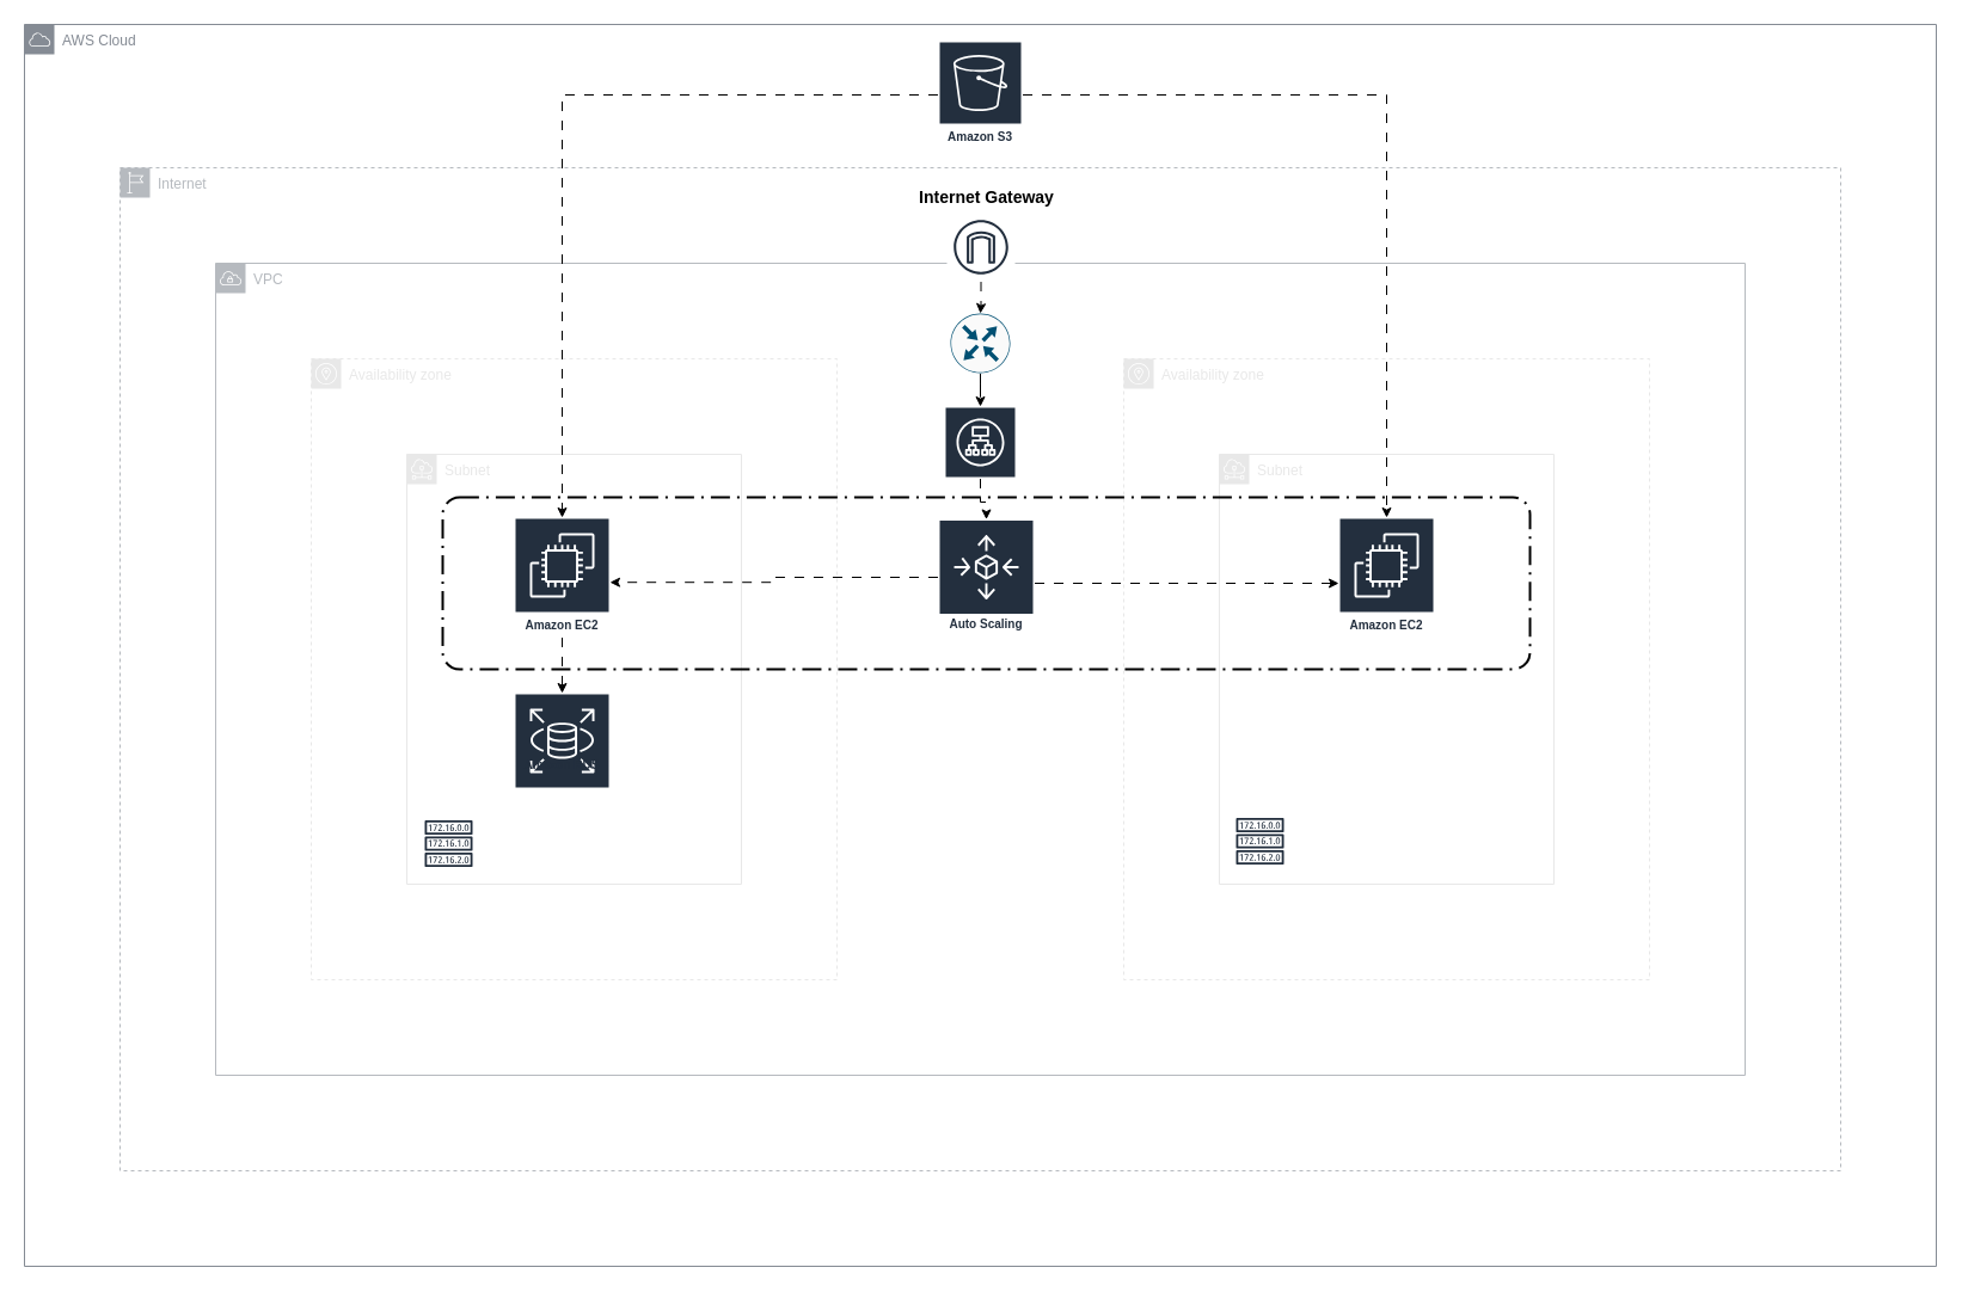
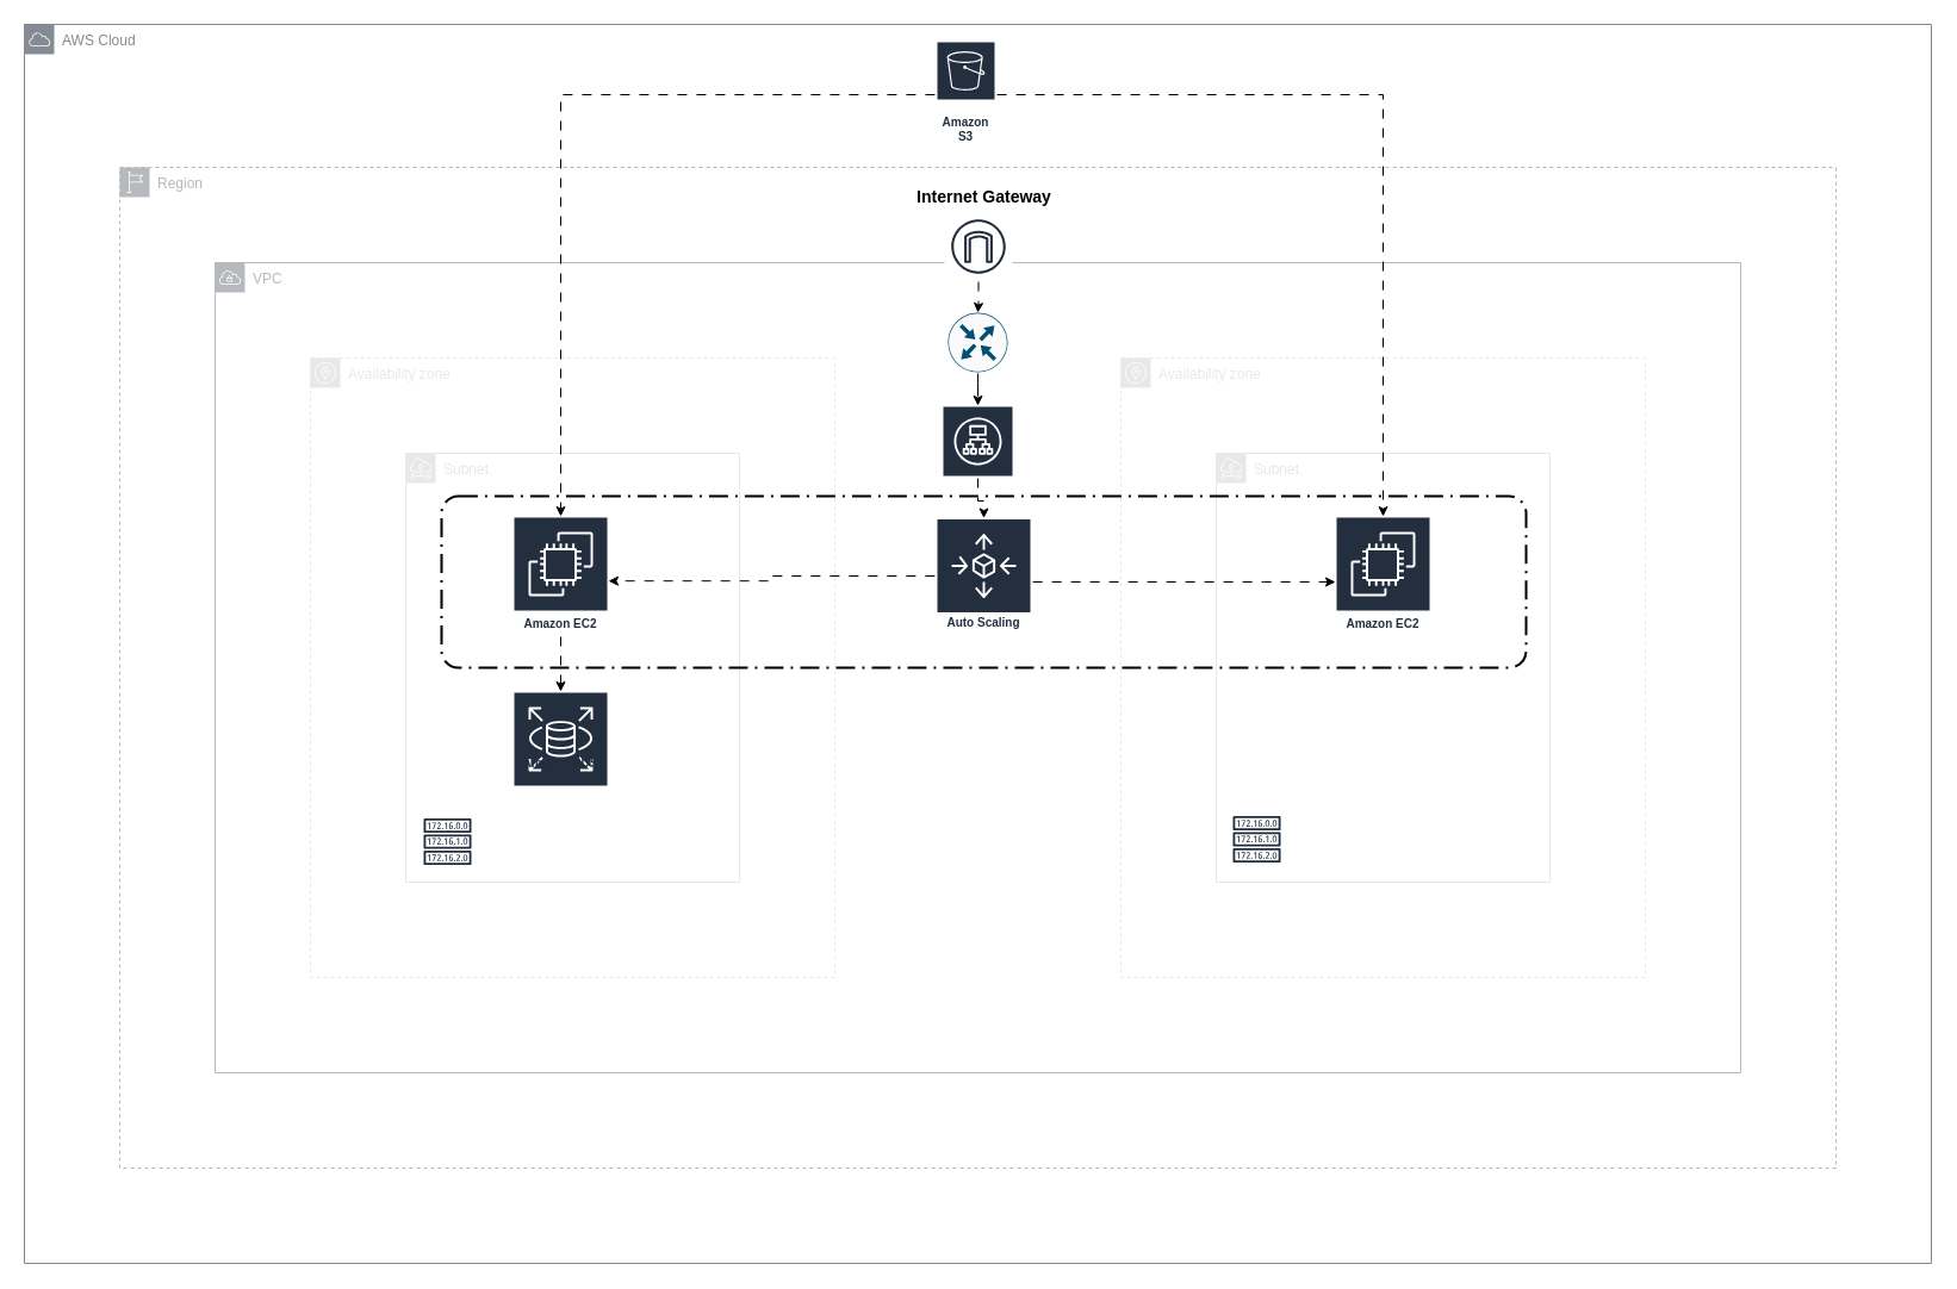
  <mxCell id="0" />
  <mxCell id="1" value="aws cloud" parent="0" />
  <mxCell id="2" value="AWS Cloud" style="sketch=0;outlineConnect=0;gradientColor=none;html=1;whiteSpace=wrap;fontSize=12;fontStyle=0;shape=mxgraph.aws4.group;grIcon=mxgraph.aws4.group_aws_cloud;strokeColor=#858B94;fillColor=none;verticalAlign=top;align=left;spacingLeft=30;fontColor=#858B94;dashed=0;" vertex="1" parent="1"><mxGeometry x="20" y="20" width="1600" height="1040" as="geometry" /></mxCell>
  <mxCell id="3" value="aws region" parent="0" />
- <mxCell id="4" value="Internet" style="sketch=0;outlineConnect=0;gradientColor=none;html=1;whiteSpace=wrap;fontSize=12;fontStyle=0;shape=mxgraph.aws4.group;grIcon=mxgraph.aws4.group_region;strokeColor=#B6BABF;fillColor=none;verticalAlign=top;align=left;spacingLeft=30;fontColor=#B6BABF;dashed=1;" vertex="1" parent="3"><mxGeometry x="100" width="1440" height="840" as="geometry" y="140" /></mxCell>
+ <mxCell id="4" value="Region" style="sketch=0;outlineConnect=0;gradientColor=none;html=1;whiteSpace=wrap;fontSize=12;fontStyle=0;shape=mxgraph.aws4.group;grIcon=mxgraph.aws4.group_region;strokeColor=#B6BABF;fillColor=none;verticalAlign=top;align=left;spacingLeft=30;fontColor=#B6BABF;dashed=1;" vertex="1" parent="3"><mxGeometry x="100" width="1440" height="840" as="geometry" y="140" /></mxCell>
  <mxCell id="5" value="aws vpc" parent="0" />
  <mxCell id="6" value="VPC" style="sketch=0;outlineConnect=0;gradientColor=none;html=1;whiteSpace=wrap;fontSize=12;fontStyle=0;shape=mxgraph.aws4.group;grIcon=mxgraph.aws4.group_vpc;strokeColor=#B6BABF;fillColor=none;verticalAlign=top;align=left;spacingLeft=30;fontColor=#B6BABF;dashed=0;" vertex="1" parent="5"><mxGeometry x="180" y="220" width="1280" height="680" as="geometry" /></mxCell>
  <mxCell id="7" value="aws az" parent="0" />
  <mxCell id="8" value="Availability zone" style="sketch=0;outlineConnect=0;gradientColor=none;html=1;whiteSpace=wrap;fontSize=12;fontStyle=0;shape=mxgraph.aws4.group;grIcon=mxgraph.aws4.group_availability_zone;strokeColor=#E8E8E8;fillColor=none;verticalAlign=top;align=left;spacingLeft=30;fontColor=#E8E8E8;dashed=1;" vertex="1" parent="7"><mxGeometry x="260" y="300" width="440" height="520" as="geometry" /></mxCell>
  <mxCell id="9" value="Availability zone" style="sketch=0;outlineConnect=0;gradientColor=none;html=1;whiteSpace=wrap;fontSize=12;fontStyle=0;shape=mxgraph.aws4.group;grIcon=mxgraph.aws4.group_availability_zone;strokeColor=#E8E8E8;fillColor=none;verticalAlign=top;align=left;spacingLeft=30;fontColor=#E8E8E8;dashed=1;" vertex="1" parent="7"><mxGeometry x="940" y="300" width="440" height="520" as="geometry" /></mxCell>
  <mxCell id="10" value="aws subnet" parent="0" />
  <mxCell id="11" value="Subnet" style="sketch=0;outlineConnect=0;gradientColor=none;html=1;whiteSpace=wrap;fontSize=12;fontStyle=0;shape=mxgraph.aws4.group;grIcon=mxgraph.aws4.group_subnet;strokeColor=#E8E8E8;fillColor=none;verticalAlign=top;align=left;spacingLeft=30;fontColor=#E8E8E8;dashed=0;" vertex="1" parent="10"><mxGeometry x="340" y="380" width="280" height="360" as="geometry" /></mxCell>
  <mxCell id="12" value="Subnet" style="sketch=0;outlineConnect=0;gradientColor=none;html=1;whiteSpace=wrap;fontSize=12;fontStyle=0;shape=mxgraph.aws4.group;grIcon=mxgraph.aws4.group_subnet;strokeColor=#E8E8E8;fillColor=none;verticalAlign=top;align=left;spacingLeft=30;fontColor=#E8E8E8;dashed=0;" vertex="1" parent="10"><mxGeometry x="1020" y="380" width="280" height="360" as="geometry" /></mxCell>
  <mxCell id="13" value="internet gateway" parent="0" />
  <mxCell id="14" value="&lt;font size=&quot;1&quot; style=&quot;&quot;&gt;&lt;b style=&quot;font-size: 14px;&quot;&gt;Internet Gateway&lt;/b&gt;&lt;/font&gt;" style="text;html=1;strokeColor=none;fillColor=none;align=center;verticalAlign=middle;whiteSpace=wrap;rounded=0;" vertex="1" parent="13"><mxGeometry x="760" y="150" width="131" height="30" as="geometry" /></mxCell>
  <mxCell id="15" value="" style="edgeStyle=orthogonalEdgeStyle;rounded=0;orthogonalLoop=1;jettySize=auto;html=1;flowAnimation=1;" edge="1" parent="13" source="16" target="36"><mxGeometry relative="1" as="geometry" /></mxCell>
  <mxCell id="16" value="" style="sketch=0;outlineConnect=0;fontColor=#232F3E;gradientColor=none;strokeColor=#232F3E;fillColor=#ffffff;dashed=0;verticalLabelPosition=bottom;verticalAlign=top;align=center;html=1;fontSize=12;fontStyle=0;aspect=fixed;shape=mxgraph.aws4.resourceIcon;resIcon=mxgraph.aws4.internet_gateway;" vertex="1" parent="13"><mxGeometry x="792" y="178" width="57" height="57" as="geometry" /></mxCell>
  <mxCell id="17" value="RDS" parent="0" />
  <mxCell id="18" value="Amazon RDS" style="sketch=0;outlineConnect=0;fontColor=#232F3E;gradientColor=none;strokeColor=#ffffff;fillColor=#232F3E;dashed=0;verticalLabelPosition=middle;verticalAlign=bottom;align=center;html=1;whiteSpace=wrap;fontSize=10;fontStyle=1;spacing=3;shape=mxgraph.aws4.productIcon;prIcon=mxgraph.aws4.rds;metaEdit=0;backgroundOutline=0;" vertex="1" parent="17"><mxGeometry x="430" y="580" width="80" height="70" as="geometry" /></mxCell>
  <mxCell id="19" value="route table" parent="0" />
  <mxCell id="20" value="" style="sketch=0;outlineConnect=0;fontColor=#232F3E;gradientColor=none;strokeColor=#232F3E;fillColor=#ffffff;dashed=0;verticalLabelPosition=bottom;verticalAlign=top;align=center;html=1;fontSize=12;fontStyle=0;aspect=fixed;shape=mxgraph.aws4.resourceIcon;resIcon=mxgraph.aws4.route_table;" vertex="1" parent="19"><mxGeometry x="350" y="681" width="50" height="50" as="geometry" /></mxCell>
  <mxCell id="21" value="" style="sketch=0;outlineConnect=0;fontColor=#232F3E;gradientColor=none;strokeColor=#232F3E;fillColor=#ffffff;dashed=0;verticalLabelPosition=bottom;verticalAlign=top;align=center;html=1;fontSize=12;fontStyle=0;aspect=fixed;shape=mxgraph.aws4.resourceIcon;resIcon=mxgraph.aws4.route_table;" vertex="1" parent="19"><mxGeometry x="1029" y="679" width="50" height="50" as="geometry" /></mxCell>
  <mxCell id="22" value="ASG" parent="0" />
  <mxCell id="23" value="" style="rounded=1;arcSize=10;dashed=1;fillColor=none;gradientColor=none;dashPattern=8 3 1 3;strokeWidth=2;" vertex="1" parent="22"><mxGeometry x="370" y="416" width="910" height="144" as="geometry" /></mxCell>
  <mxCell id="24" value="Auto Scaling" style="sketch=0;outlineConnect=0;fontColor=#232F3E;gradientColor=none;strokeColor=#ffffff;fillColor=#232F3E;dashed=0;verticalLabelPosition=middle;verticalAlign=bottom;align=center;html=1;whiteSpace=wrap;fontSize=10;fontStyle=1;spacing=3;shape=mxgraph.aws4.productIcon;prIcon=mxgraph.aws4.autoscaling;" vertex="1" parent="22"><mxGeometry x="785" y="434.5" width="80" height="97" as="geometry" /></mxCell>
  <mxCell id="25" value="EC2" parent="0" />
  <mxCell id="26" value="" style="edgeStyle=orthogonalEdgeStyle;rounded=0;orthogonalLoop=1;jettySize=auto;html=1;flowAnimation=1;" edge="1" parent="25" source="27" target="18"><mxGeometry relative="1" as="geometry" /></mxCell>
  <mxCell id="27" value="Amazon EC2" style="sketch=0;outlineConnect=0;fontColor=#232F3E;gradientColor=none;strokeColor=#ffffff;fillColor=#232F3E;dashed=0;verticalLabelPosition=middle;verticalAlign=bottom;align=center;html=1;whiteSpace=wrap;fontSize=10;fontStyle=1;spacing=3;shape=mxgraph.aws4.productIcon;prIcon=mxgraph.aws4.ec2;" vertex="1" parent="25"><mxGeometry x="430" y="433" width="80" height="100" as="geometry" /></mxCell>
  <mxCell id="28" value="Amazon EC2" style="sketch=0;outlineConnect=0;fontColor=#232F3E;gradientColor=none;strokeColor=#ffffff;fillColor=#232F3E;dashed=0;verticalLabelPosition=middle;verticalAlign=bottom;align=center;html=1;whiteSpace=wrap;fontSize=10;fontStyle=1;spacing=3;shape=mxgraph.aws4.productIcon;prIcon=mxgraph.aws4.ec2;" vertex="1" parent="25"><mxGeometry x="1120" y="433" width="80" height="100" as="geometry" /></mxCell>
  <mxCell id="29" value="S3" parent="0" />
- <mxCell id="30" value="Amazon S3" style="sketch=0;outlineConnect=0;fontColor=#232F3E;gradientColor=none;strokeColor=#ffffff;fillColor=#232F3E;dashed=0;verticalLabelPosition=middle;verticalAlign=bottom;align=center;html=1;whiteSpace=wrap;fontSize=10;fontStyle=1;spacing=3;shape=mxgraph.aws4.productIcon;prIcon=mxgraph.aws4.s3;" vertex="1" parent="29"><mxGeometry x="785" y="34" width="70" height="90" as="geometry" /></mxCell>
+ <mxCell id="30" value="Amazon S3" style="sketch=0;outlineConnect=0;fontColor=#232F3E;gradientColor=none;strokeColor=#ffffff;fillColor=#232F3E;dashed=0;verticalLabelPosition=middle;verticalAlign=bottom;align=center;html=1;whiteSpace=wrap;fontSize=10;fontStyle=1;spacing=3;shape=mxgraph.aws4.productIcon;prIcon=mxgraph.aws4.s3;" vertex="1" parent="29"><mxGeometry x="785" y="34" width="50" height="90" as="geometry" /></mxCell>
  <mxCell id="31" value="Load Balancer" parent="0" />
  <mxCell id="32" value="" style="edgeStyle=orthogonalEdgeStyle;rounded=0;orthogonalLoop=1;jettySize=auto;html=1;flowAnimation=1;" edge="1" parent="31" source="33" target="24"><mxGeometry relative="1" as="geometry" /></mxCell>
  <mxCell id="33" value="" style="sketch=0;outlineConnect=0;fontColor=#232F3E;gradientColor=none;strokeColor=#ffffff;fillColor=#232F3E;dashed=0;verticalLabelPosition=middle;verticalAlign=bottom;align=center;html=1;whiteSpace=wrap;fontSize=10;fontStyle=1;spacing=3;shape=mxgraph.aws4.productIcon;prIcon=mxgraph.aws4.application_load_balancer;" vertex="1" parent="31"><mxGeometry x="790" y="340" width="60" height="60" as="geometry" /></mxCell>
  <mxCell id="34" value="Router" parent="0" />
  <mxCell id="35" value="" style="edgeStyle=orthogonalEdgeStyle;rounded=0;orthogonalLoop=1;jettySize=auto;html=1;flowAnimation=1;" edge="1" parent="34" source="36" target="33"><mxGeometry relative="1" as="geometry" /></mxCell>
  <mxCell id="36" value="" style="sketch=0;points=[[0.5,0,0],[1,0.5,0],[0.5,1,0],[0,0.5,0],[0.145,0.145,0],[0.856,0.145,0],[0.855,0.856,0],[0.145,0.855,0]];verticalLabelPosition=bottom;html=1;verticalAlign=top;aspect=fixed;align=center;pointerEvents=1;shape=mxgraph.cisco19.rect;prIcon=router;fillColor=#FAFAFA;strokeColor=#005073;" vertex="1" parent="34"><mxGeometry x="795" y="262" width="50" height="50" as="geometry" /></mxCell>
  <mxCell id="37" value="Untitled Layer" parent="0" />
  <mxCell id="38" style="edgeStyle=orthogonalEdgeStyle;rounded=0;orthogonalLoop=1;jettySize=auto;html=1;entryX=1;entryY=0.542;entryDx=0;entryDy=0;entryPerimeter=0;flowAnimation=1;" edge="1" parent="37" source="24" target="27"><mxGeometry relative="1" as="geometry" /></mxCell>
  <mxCell id="39" style="edgeStyle=orthogonalEdgeStyle;rounded=0;orthogonalLoop=1;jettySize=auto;html=1;flowAnimation=1;" edge="1" parent="37" source="24" target="28"><mxGeometry relative="1" as="geometry"><Array as="points"><mxPoint x="1060" y="488" /><mxPoint x="1060" y="488" /></Array></mxGeometry></mxCell>
  <mxCell id="40" style="edgeStyle=orthogonalEdgeStyle;rounded=0;orthogonalLoop=1;jettySize=auto;html=1;flowAnimation=1;" edge="1" parent="37" source="30" target="27"><mxGeometry relative="1" as="geometry" /></mxCell>
  <mxCell id="41" style="edgeStyle=orthogonalEdgeStyle;rounded=0;orthogonalLoop=1;jettySize=auto;html=1;flowAnimation=1;" edge="1" parent="37" source="30" target="28"><mxGeometry relative="1" as="geometry" /></mxCell>
